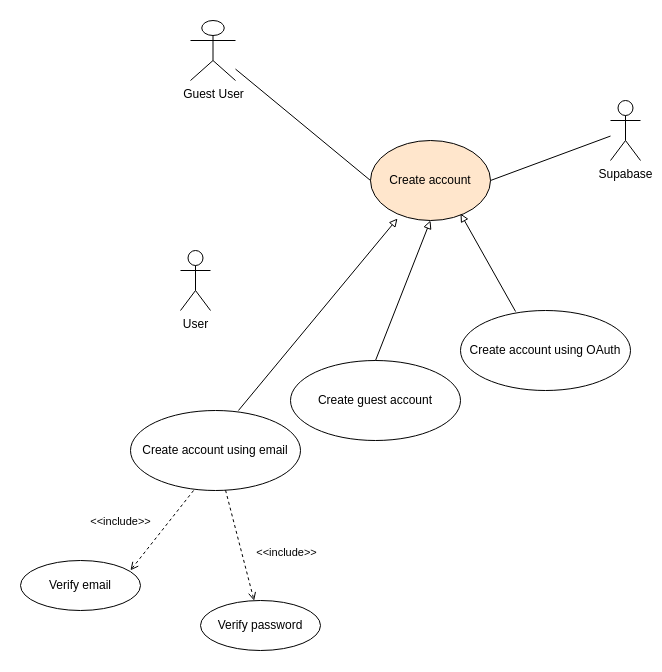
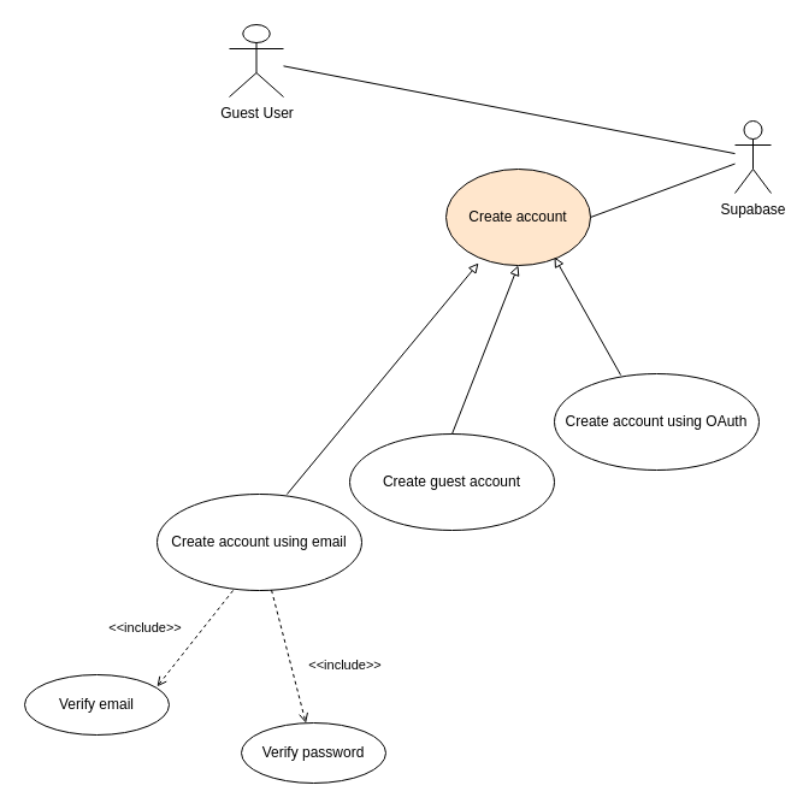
  <mxCell id="0" />
  <mxCell id="1" parent="0" />
  <mxCell id="2" value="Create account" style="ellipse;whiteSpace=wrap;html=1;fillColor=#ffe6cc;" vertex="1" parent="1"><mxGeometry x="370" y="140" width="120" height="80" as="geometry" /></mxCell>
- <mxCell id="3" value="User" style="shape=umlActor;verticalLabelPosition=bottom;verticalAlign=top;html=1;outlineConnect=0;" vertex="1" parent="1"><mxGeometry x="180" y="250" width="30" height="60" as="geometry" /></mxCell>
  <mxCell id="4" value="Guest User" style="shape=umlActor;verticalLabelPosition=bottom;verticalAlign=top;html=1;outlineConnect=0;" vertex="1" parent="1"><mxGeometry x="190" y="20" width="45" height="60" as="geometry" /></mxCell>
  <mxCell id="5" value="Create account using email&lt;span style=&quot;color: rgba(0, 0, 0, 0); font-family: monospace; font-size: 0px; text-align: start; text-wrap-mode: nowrap;&quot;&gt;%3CmxGraphModel%3E%3Croot%3E%3CmxCell%20id%3D%220%22%2F%3E%3CmxCell%20id%3D%221%22%20parent%3D%220%22%2F%3E%3CmxCell%20id%3D%222%22%20value%3D%22Create%20account%22%20style%3D%22ellipse%3BwhiteSpace%3Dwrap%3Bhtml%3D1%3B%22%20vertex%3D%221%22%20parent%3D%221%22%3E%3CmxGeometry%20x%3D%22420%22%20y%3D%22360%22%20width%3D%22120%22%20height%3D%2280%22%20as%3D%22geometry%22%2F%3E%3C%2FmxCell%3E%3C%2Froot%3E%3C%2FmxGraphModel%3E&lt;/span&gt;" style="ellipse;whiteSpace=wrap;html=1;" vertex="1" parent="1"><mxGeometry x="130" y="410" width="170" height="80" as="geometry" /></mxCell>
  <mxCell id="6" value="Create account using OAuth&lt;span style=&quot;color: rgba(0, 0, 0, 0); font-family: monospace; font-size: 0px; text-align: start; text-wrap-mode: nowrap;&quot;&gt;%3CmxGraphModel%3E%3Croot%3E%3CmxCell%20id%3D%220%22%2F%3E%3CmxCell%20id%3D%221%22%20parent%3D%220%22%2F%3E%3CmxCell%20id%3D%222%22%20value%3D%22Create%20account%22%20style%3D%22ellipse%3BwhiteSpace%3Dwrap%3Bhtml%3D1%3B%22%20vertex%3D%221%22%20parent%3D%221%22%3E%3CmxGeometry%20x%3D%22420%22%20y%3D%22360%22%20width%3D%22120%22%20height%3D%2280%22%20as%3D%22geometry%22%2F%3E%3C%2FmxCell%3E%3C%2Froot%3E%3C%2FmxGraphModel%3E&lt;/span&gt;" style="ellipse;whiteSpace=wrap;html=1;" vertex="1" parent="1"><mxGeometry x="460" y="310" width="170" height="80" as="geometry" /></mxCell>
  <mxCell id="7" value="Create guest account&lt;span style=&quot;color: rgba(0, 0, 0, 0); font-family: monospace; font-size: 0px; text-align: start; text-wrap-mode: nowrap;&quot;&gt;%3CmxGraphModel%3E%3Croot%3E%3CmxCell%20id%3D%220%22%2F%3E%3CmxCell%20id%3D%221%22%20parent%3D%220%22%2F%3E%3CmxCell%20id%3D%222%22%20value%3D%22Create%20account%22%20style%3D%22ellipse%3BwhiteSpace%3Dwrap%3Bhtml%3D1%3B%22%20vertex%3D%221%22%20parent%3D%221%22%3E%3CmxGeometry%20x%3D%22420%22%20y%3D%22360%22%20width%3D%22120%22%20height%3D%2280%22%20as%3D%22geometry%22%2F%3E%3C%2FmxCell%3E%3C%2Froot%3E%3C%2FmxGraphModel%3E&lt;/span&gt;" style="ellipse;whiteSpace=wrap;html=1;" vertex="1" parent="1"><mxGeometry x="290" y="360" width="170" height="80" as="geometry" /></mxCell>
  <mxCell id="8" value="" style="endArrow=block;html=1;rounded=0;exitX=0.635;exitY=0;exitDx=0;exitDy=0;exitPerimeter=0;entryX=0.225;entryY=0.975;entryDx=0;entryDy=0;entryPerimeter=0;endFill=0;" edge="1" parent="1" source="5" target="2"><mxGeometry width="50" height="50" relative="1" as="geometry"><mxPoint x="360" y="250" as="sourcePoint" /><mxPoint x="410" y="200" as="targetPoint" /></mxGeometry></mxCell>
  <mxCell id="9" value="" style="endArrow=block;html=1;rounded=0;entryX=0.5;entryY=1;entryDx=0;entryDy=0;exitX=0.5;exitY=0;exitDx=0;exitDy=0;endFill=0;" edge="1" parent="1" source="7" target="2"><mxGeometry width="50" height="50" relative="1" as="geometry"><mxPoint x="360" y="250" as="sourcePoint" /><mxPoint x="410" y="200" as="targetPoint" /></mxGeometry></mxCell>
  <mxCell id="10" value="" style="endArrow=block;html=1;rounded=0;entryX=0.75;entryY=0.913;entryDx=0;entryDy=0;entryPerimeter=0;exitX=0.324;exitY=0.013;exitDx=0;exitDy=0;exitPerimeter=0;endFill=0;" edge="1" parent="1" source="6" target="2"><mxGeometry width="50" height="50" relative="1" as="geometry"><mxPoint x="360" y="250" as="sourcePoint" /><mxPoint x="410" y="200" as="targetPoint" /></mxGeometry></mxCell>
  <mxCell id="11" value="Verify email" style="ellipse;whiteSpace=wrap;html=1;" vertex="1" parent="1"><mxGeometry x="20" y="560" width="120" height="50" as="geometry" /></mxCell>
  <mxCell id="12" value="Verify password" style="ellipse;whiteSpace=wrap;html=1;" vertex="1" parent="1"><mxGeometry x="200" y="600" width="120" height="50" as="geometry" /></mxCell>
  <mxCell id="13" value="" style="endArrow=open;dashed=1;html=1;rounded=0;entryX=1;entryY=0;entryDx=0;entryDy=0;endFill=0;" edge="1" parent="1"><mxGeometry width="50" height="50" relative="1" as="geometry"><mxPoint x="193.072" y="490.004" as="sourcePoint" /><mxPoint x="129.996" y="569.812" as="targetPoint" /></mxGeometry></mxCell>
  <mxCell id="14" value="&amp;lt;&amp;lt;include&amp;gt;&amp;gt;" style="edgeLabel;html=1;align=center;verticalAlign=middle;resizable=0;points=[];" vertex="1" connectable="0" parent="13"><mxGeometry x="-0.031" relative="1" as="geometry"><mxPoint x="-43" y="-8" as="offset" /></mxGeometry></mxCell>
  <mxCell id="15" value="" style="endArrow=open;dashed=1;html=1;rounded=0;endFill=0;" edge="1" parent="1" source="5" target="12"><mxGeometry width="50" height="50" relative="1" as="geometry"><mxPoint x="360" y="490" as="sourcePoint" /><mxPoint x="410" y="440" as="targetPoint" /></mxGeometry></mxCell>
  <mxCell id="16" value="&amp;lt;&amp;lt;include&amp;gt;&amp;gt;" style="edgeLabel;html=1;align=center;verticalAlign=middle;resizable=0;points=[];" vertex="1" connectable="0" parent="15"><mxGeometry x="0.118" y="-1" relative="1" as="geometry"><mxPoint x="45" as="offset" /></mxGeometry></mxCell>
  <mxCell id="17" value="Supabase" style="shape=umlActor;verticalLabelPosition=bottom;verticalAlign=top;html=1;outlineConnect=0;" vertex="1" parent="1"><mxGeometry x="610" y="100" width="30" height="60" as="geometry" /></mxCell>
- <mxCell id="18" value="" style="endArrow=none;html=1;rounded=0;entryX=0;entryY=0.5;entryDx=0;entryDy=0;" edge="1" parent="1" source="4" target="2"><mxGeometry width="50" height="50" relative="1" as="geometry"><mxPoint x="370" y="360" as="sourcePoint" /><mxPoint x="420" y="310" as="targetPoint" /></mxGeometry></mxCell>
+ <mxCell id="18" value="" style="endArrow=none;html=1;rounded=0;" edge="1" parent="1" source="4" target="17"><mxGeometry width="50" height="50" relative="1" as="geometry"><mxPoint x="370" y="360" as="sourcePoint" /><mxPoint x="420" y="310" as="targetPoint" /></mxGeometry></mxCell>
  <mxCell id="19" value="" style="endArrow=none;html=1;rounded=0;entryX=1;entryY=0.5;entryDx=0;entryDy=0;" edge="1" parent="1" source="17" target="2"><mxGeometry width="50" height="50" relative="1" as="geometry"><mxPoint x="370" y="360" as="sourcePoint" /><mxPoint x="420" y="310" as="targetPoint" /></mxGeometry></mxCell>
